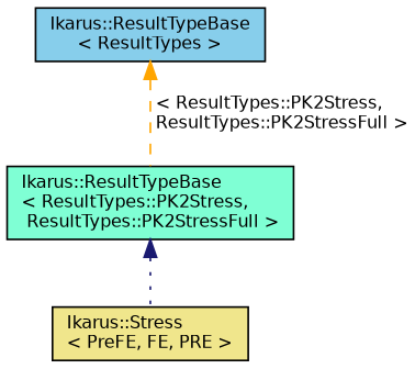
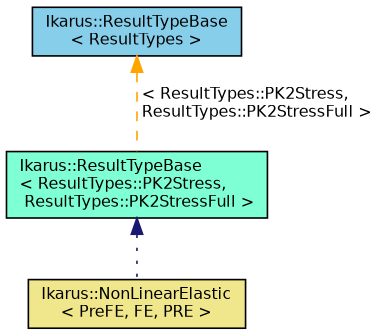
  digraph {
    node [color=black fontname=Helvetica fontsize=10 shape=record style=filled]
    edge [dir=back fontname=Helvetica fontsize=10 labelfontname=Helvetica labelfontsize=10]
-   n1 [fillcolor=khaki fontcolor=black height=0.2 label="Ikarus::Stress\l\< PreFE, FE, PRE \>" width=0.4]
+   n1 [fillcolor=khaki fontcolor=black height=0.2 label="Ikarus::NonLinearElastic\l\< PreFE, FE, PRE \>" width=0.4]
    n2 [fillcolor=aquamarine height=0.2 label="Ikarus::ResultTypeBase\l\< ResultTypes::PK2Stress,\l ResultTypes::PK2StressFull \>" width=0.4]
    n3 [fillcolor=skyblue height=0.2 label="Ikarus::ResultTypeBase\l\< ResultTypes \>" width=0.4]
    n2 -> n1 [color=midnightblue style=dotted]
    n3 -> n2 [color=orange label=" \< ResultTypes::PK2Stress,\l ResultTypes::PK2StressFull \>" style=dashed]
  }
